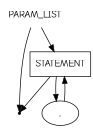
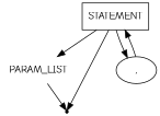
  digraph {
    fontname="Comic Neue"
    node [fontname="Comic Neue"]
    edge [fontname="Comic Neue"]
    n1 [label=PARAM_LIST shape=plaintext]
    n2 [label=STATEMENT shape=box]
    end [shape=point]
    n4 [label="," shape=oval]
-   n1 -> n2
+   n2 -> n1
    n1 -> end
    n2 -> end
    n2 -> n4
    n4 -> n2
  }
